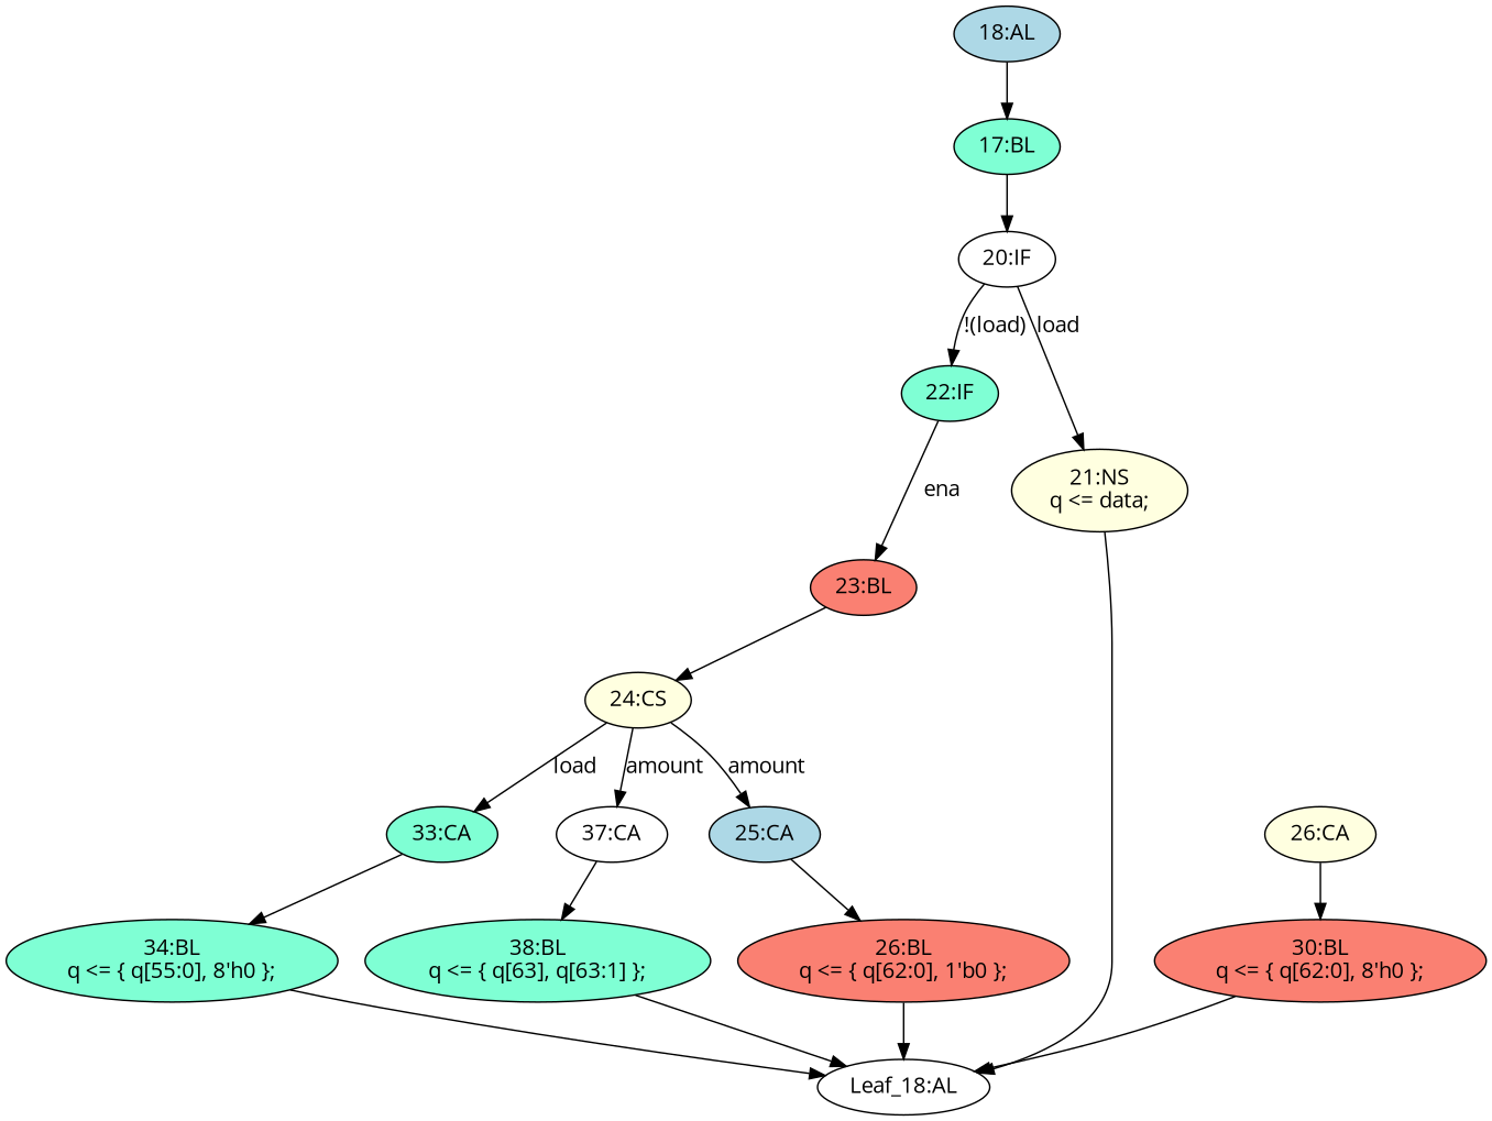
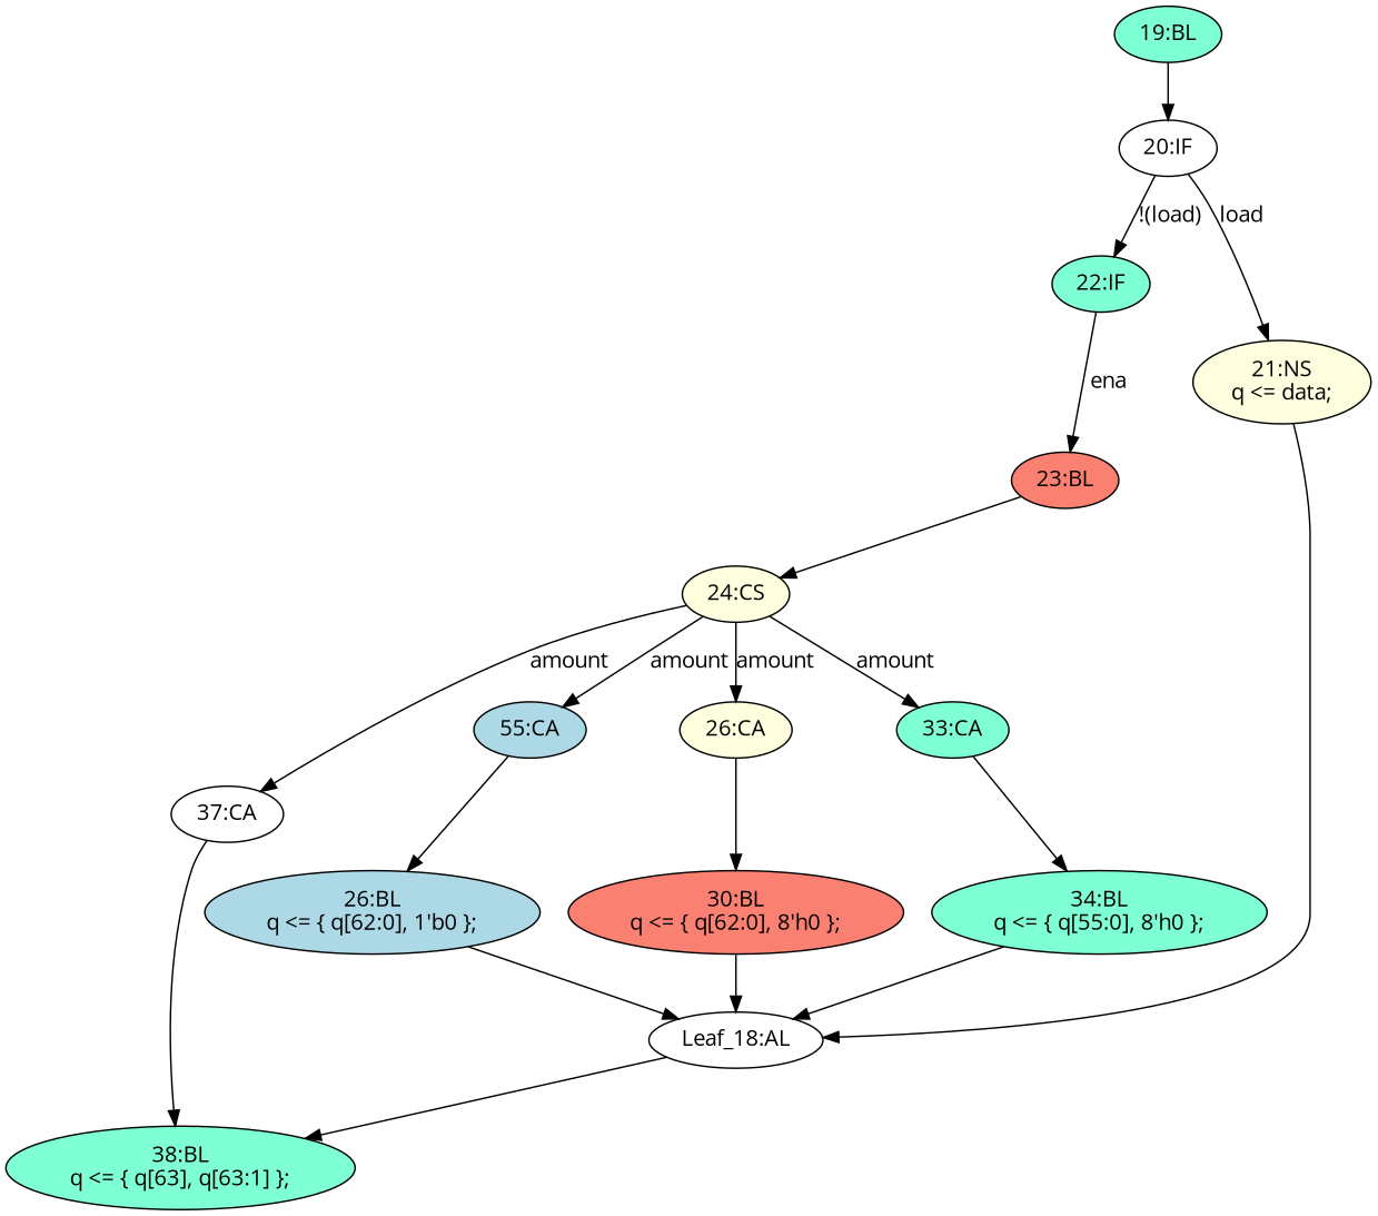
  strict digraph {
    fontname="Open Sans"
    node [fillcolor=aquamarine fontname="Open Sans" statements="[]" style=filled typ=Block]
    edge [cond="[]" fontname="Open Sans" lineno=None]
    n1 [ast="<pyverilog.vparser.ast.IfStatement object at 0x7f1f90f0ab10>" label="22:IF" typ=IfStatement]
    n2 [ast="<pyverilog.vparser.ast.Block object at 0x7f1f90f0ac90>" fillcolor=salmon label="23:BL"]
    n3 [ast="<pyverilog.vparser.ast.CaseStatement object at 0x7f1f90f0acd0>" fillcolor=lightyellow label="24:CS" typ=CaseStatement]
    n4 [ast="<pyverilog.vparser.ast.Case object at 0x7f1f90f04110>" fillcolor=lightyellow label="26:CA" typ=Case]
    n5 [ast="<pyverilog.vparser.ast.Case object at 0x7f1f90f044d0>" label="33:CA" typ=Case]
    n6 [ast="<pyverilog.vparser.ast.Case object at 0x7f1f90f04890>" fillcolor=white label="37:CA" typ=Case]
-   n7 [ast="<pyverilog.vparser.ast.Case object at 0x7f1f90f0ad90>" fillcolor=lightblue label="25:CA" typ=Case]
-   n8 [ast="<pyverilog.vparser.ast.Block object at 0x7f1f90f04d50>" label="17:BL"]
+   n7 [ast="<pyverilog.vparser.ast.Case object at 0x7f1f90f0ad90>" fillcolor=lightblue label="55:CA" typ=Case]
+   n8 [ast="<pyverilog.vparser.ast.Block object at 0x7f1f90f04d50>" label="19:BL"]
    n9 [ast="<pyverilog.vparser.ast.IfStatement object at 0x7f1f90f04d90>" fillcolor=white label="20:IF" typ=IfStatement]
    n10 [ast="<pyverilog.vparser.ast.NonblockingSubstitution object at 0x7f1f90f04dd0>" fillcolor=lightyellow label="21:NS\nq <= data;" statements="[<pyverilog.vparser.ast.NonblockingSubstitution object at 0x7f1f90f04dd0>]" typ=NonblockingSubstitution]
    n11 [def_var="['q']" fillcolor=white label="Leaf_18:AL" statements="" typ=""]
    n12 [ast="<pyverilog.vparser.ast.Block object at 0x7f1f90f04190>" fillcolor=salmon label="30:BL\nq <= { q[62:0], 8'h0 };" statements="[<pyverilog.vparser.ast.NonblockingSubstitution object at 0x7f1f90f041d0>]"]
    n13 [ast="<pyverilog.vparser.ast.Block object at 0x7f1f90f04550>" label="34:BL\nq <= { q[55:0], 8'h0 };" statements="[<pyverilog.vparser.ast.NonblockingSubstitution object at 0x7f1f90f04590>]"]
-   n14 [ast="<pyverilog.vparser.ast.Block object at 0x7f1f90f0ae10>" fillcolor=salmon label="26:BL\nq <= { q[62:0], 1'b0 };" statements="[<pyverilog.vparser.ast.NonblockingSubstitution object at 0x7f1f90f0ae50>]"]
+   n14 [ast="<pyverilog.vparser.ast.Block object at 0x7f1f90f0ae10>" fillcolor=lightblue label="26:BL\nq <= { q[62:0], 1'b0 };" statements="[<pyverilog.vparser.ast.NonblockingSubstitution object at 0x7f1f90f0ae50>]"]
    n15 [ast="<pyverilog.vparser.ast.Block object at 0x7f1f90f04910>" label="38:BL\nq <= { q[63], q[63:1] };" statements="[<pyverilog.vparser.ast.NonblockingSubstitution object at 0x7f1f90f04950>]"]
-   n16 [ast="<pyverilog.vparser.ast.Always object at 0x7f1f90f04fd0>" clk_sens=True fillcolor=lightblue label="18:AL" sens="['clk']" typ=Always use_var="['load', 'ena', 'amount', 'data', 'q']"]
    n1 -> n2 [cond="['ena']" label=ena lineno=22]
    n2 -> n3
-   n3 -> n5 [cond="['amount']" label=load lineno=24]
+   n3 -> n4 [cond="['amount']" label=amount lineno=24]
+   n3 -> n5 [cond="['amount']" label=amount lineno=24]
    n3 -> n6 [cond="['amount']" label=amount lineno=24]
    n3 -> n7 [cond="['amount']" label=amount lineno=24]
    n4 -> n12
    n5 -> n13
    n6 -> n15
    n7 -> n14
    n8 -> n9
    n9 -> n1 [cond="['load']" label="!(load)" lineno=20]
    n9 -> n10 [cond="['load']" label=load lineno=20]
    n10 -> n11
    n12 -> n11
    n13 -> n11
    n14 -> n11
-   n15 -> n11
-   n16 -> n8
+   n11 -> n15
  }
